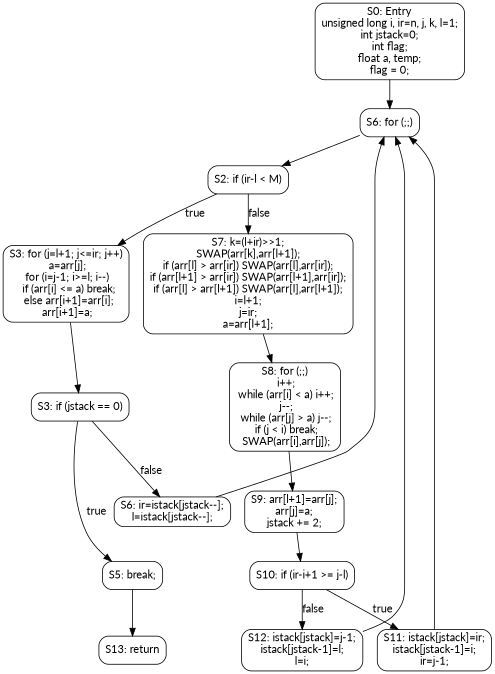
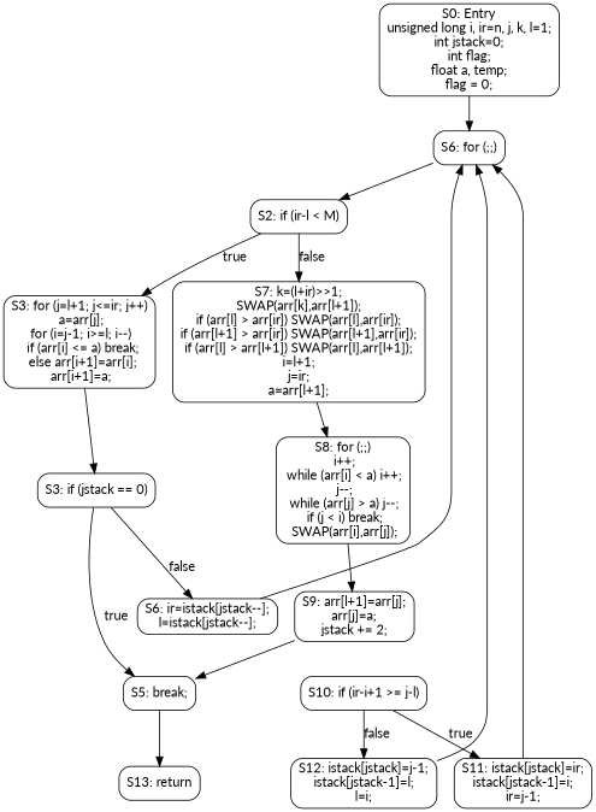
  digraph {
    fontname=Lato
    node [fontname=Lato shape=box style=rounded]
    edge [fontname=Lato]
    n1 [label="S0: Entry\nunsigned long i, ir=n, j, k, l=1;\nint jstack=0;\nint flag;\nfloat a, temp;\nflag = 0;"]
    n2 [label="S6: for (;;)"]
    n3 [label="S2: if (ir-l < M)"]
    n4 [label="S3: for (j=l+1; j<=ir; j++)\n a=arr[j];\n for (i=j-1; i>=l; i--)\n  if (arr[i] <= a) break;\n  else arr[i+1]=arr[i];\n arr[i+1]=a;"]
    n5 [label="S7: k=(l+ir)>>1;\nSWAP(arr[k],arr[l+1]);\nif (arr[l] > arr[ir]) SWAP(arr[l],arr[ir]);\nif (arr[l+1] > arr[ir]) SWAP(arr[l+1],arr[ir]);\nif (arr[l] > arr[l+1]) SWAP(arr[l],arr[l+1]);\ni=l+1;\nj=ir;\na=arr[l+1];"]
    n6 [label="S3: if (jstack == 0)"]
    n7 [label="S8: for (;;)\n i++;\n while (arr[i] < a) i++;\n j--;\n while (arr[j] > a) j--;\n if (j < i) break;\n SWAP(arr[i],arr[j]);"]
    n8 [label="S5: break;"]
    n9 [label="S6: ir=istack[jstack--];\nl=istack[jstack--];"]
    n10 [label="S13: return"]
    n11 [label="S9: arr[l+1]=arr[j];\narr[j]=a;\njstack += 2;"]
    n12 [label="S10: if (ir-i+1 >= j-l)"]
    n13 [label="S11: istack[jstack]=ir;\nistack[jstack-1]=i;\nir=j-1;"]
    n14 [label="S12: istack[jstack]=j-1;\nistack[jstack-1]=l;\nl=i;"]
    n1 -> n2
    n2 -> n3
    n3 -> n4 [label=true]
    n3 -> n5 [label=false]
    n4 -> n6
    n5 -> n7
    n6 -> n8 [label=true]
    n6 -> n9 [label=false]
    n7 -> n11
    n8 -> n10
    n9 -> n2
-   n11 -> n12
+   n11 -> n8
    n12 -> n13 [label=true]
    n12 -> n14 [label=false]
    n13 -> n2
    n14 -> n2
  }
